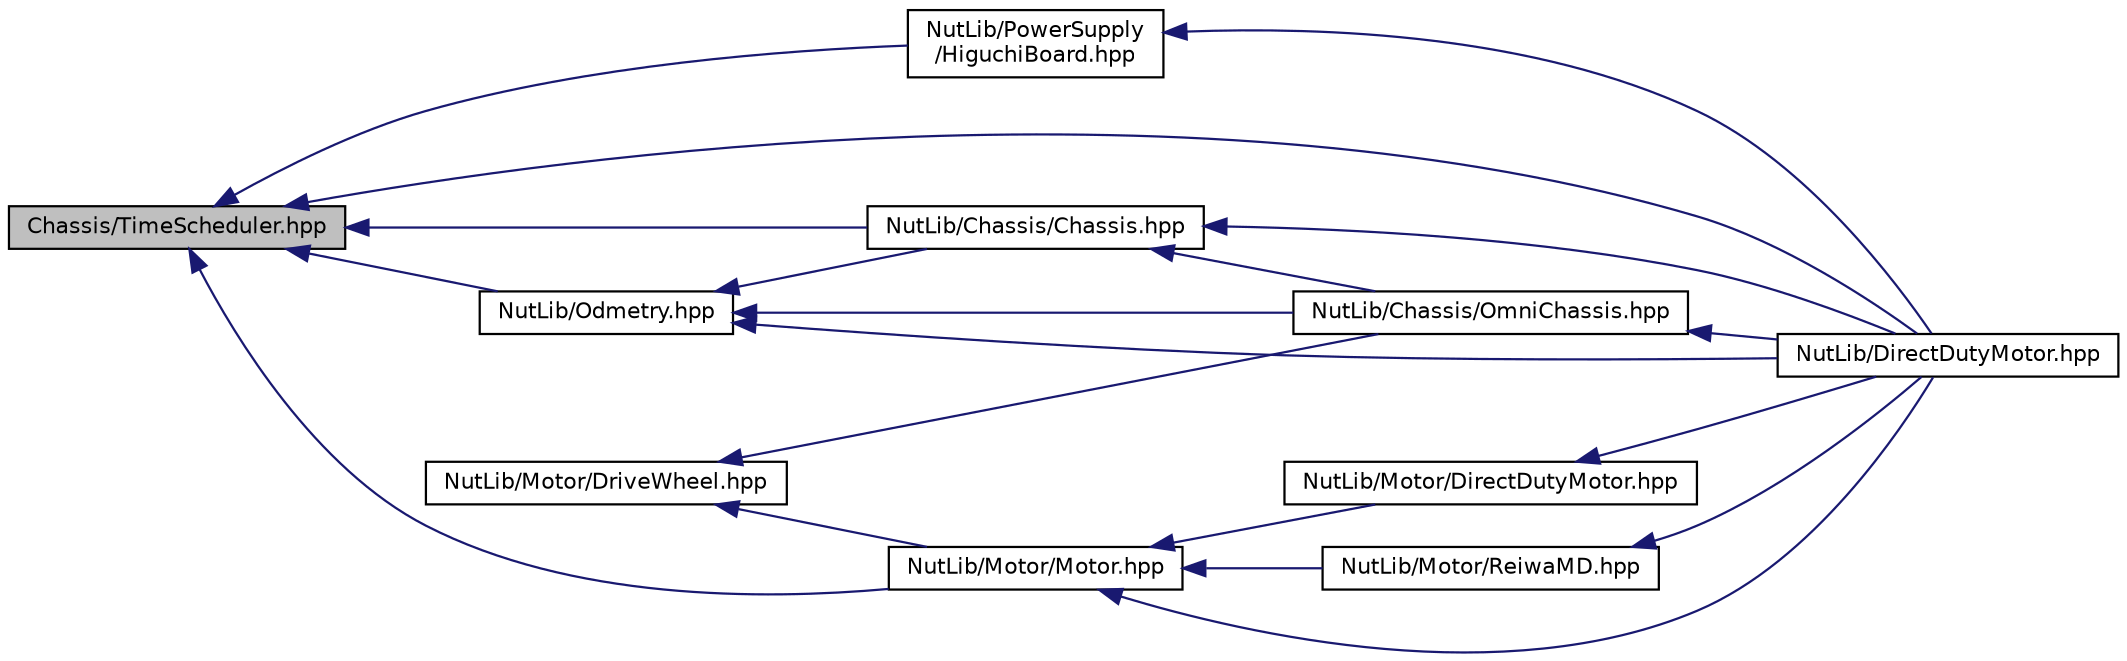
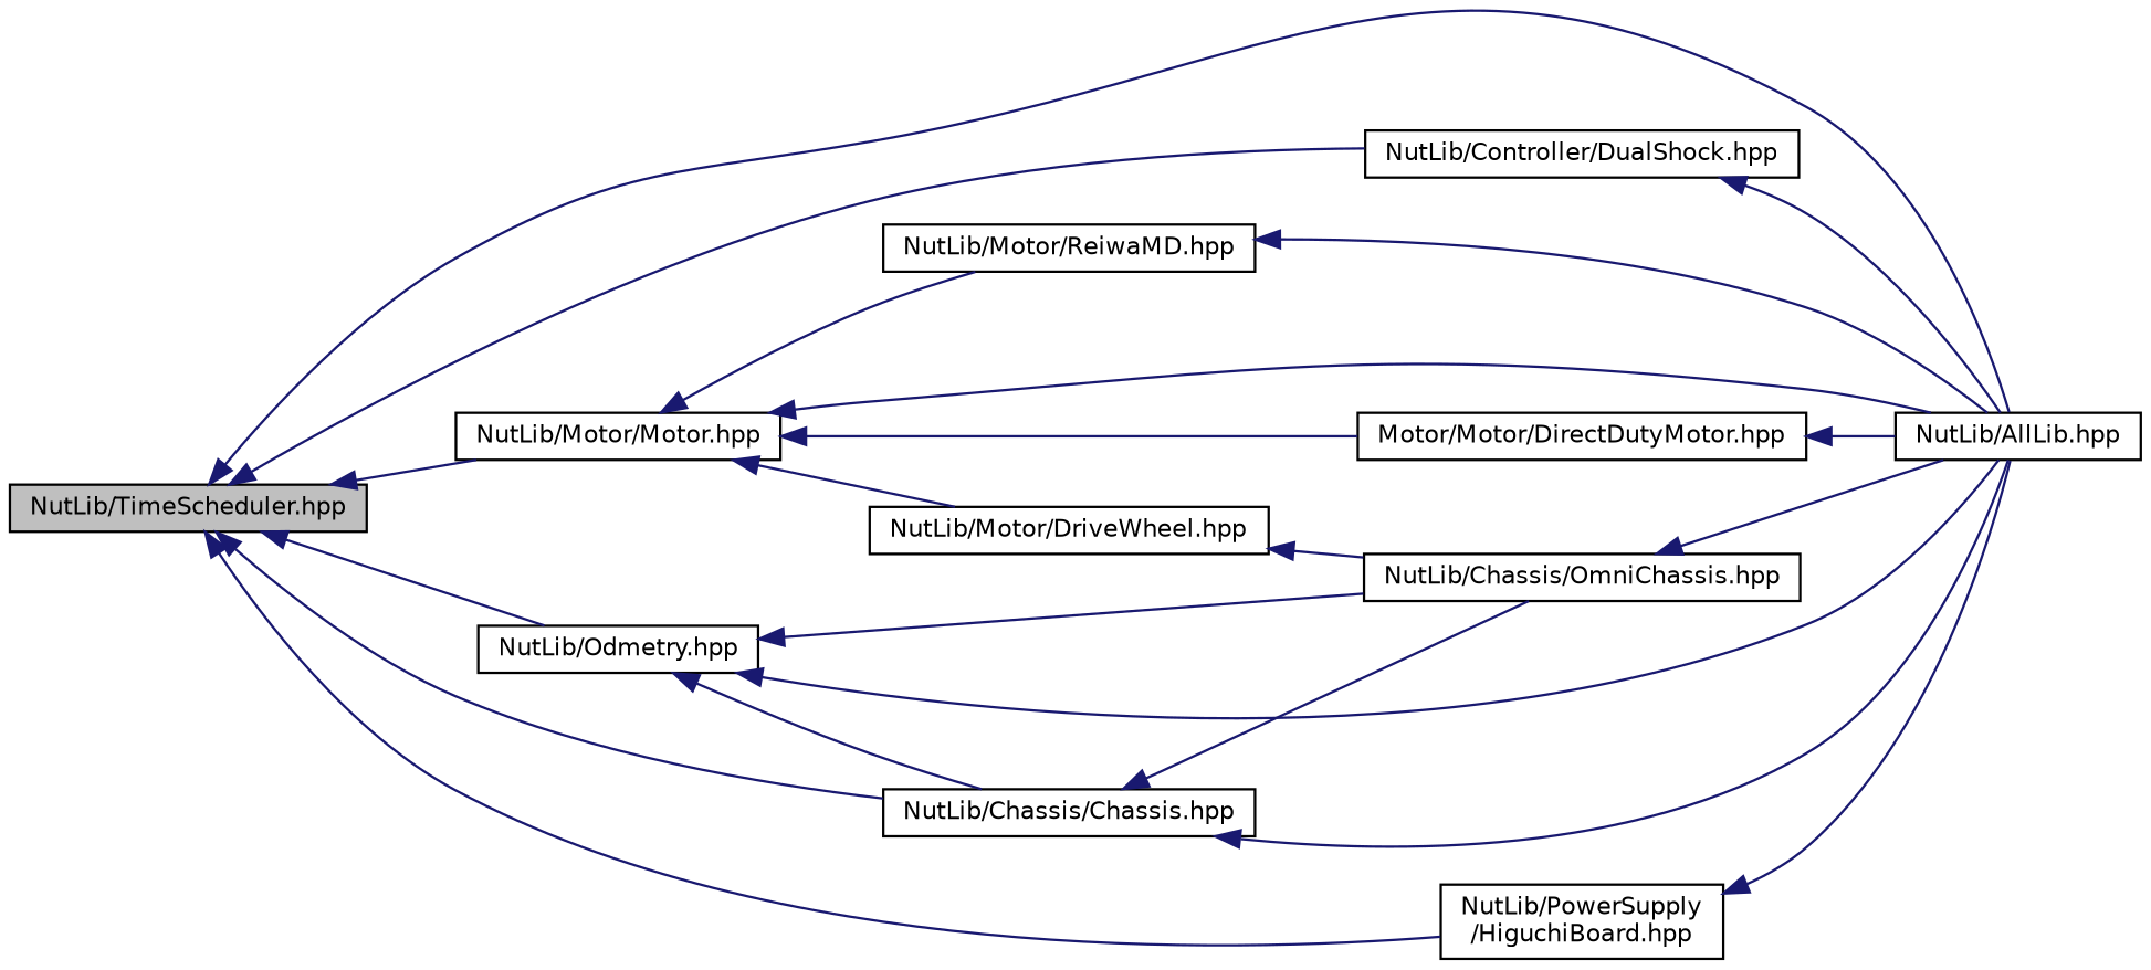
  digraph {
    rankdir=LR
    node [color=black fillcolor=white fontname=Helvetica fontsize=10 shape=record style=filled]
    edge [color=midnightblue dir=back fontname=Helvetica fontsize=10 labelfontname=Helvetica labelfontsize=10 style=solid]
-   n1 [fillcolor=grey75 fontcolor=black height=0.2 label="Chassis/TimeScheduler.hpp" width=0.4]
-   n2 [height=0.2 label="NutLib/DirectDutyMotor.hpp" width=0.4]
+   n1 [fillcolor=grey75 fontcolor=black height=0.2 label="NutLib/TimeScheduler.hpp" width=0.4]
+   n2 [height=0.2 label="NutLib/AllLib.hpp" width=0.4]
    n3 [height=0.2 label="NutLib/Chassis/Chassis.hpp" width=0.4]
+   n4 [height=0.2 label="NutLib/Controller/DualShock.hpp" width=0.4]
    n5 [height=0.2 label="NutLib/Motor/Motor.hpp" width=0.4]
    n6 [height=0.2 label="NutLib/Odmetry.hpp" width=0.4]
    n7 [height=0.2 label="NutLib/PowerSupply\l/HiguchiBoard.hpp" width=0.4]
    n8 [height=0.2 label="NutLib/Chassis/OmniChassis.hpp" width=0.4]
-   n9 [height=0.2 label="NutLib/Motor/DirectDutyMotor.hpp" width=0.4]
+   n9 [height=0.2 label="Motor/Motor/DirectDutyMotor.hpp" width=0.4]
    n10 [height=0.2 label="NutLib/Motor/DriveWheel.hpp" width=0.4]
    n11 [height=0.2 label="NutLib/Motor/ReiwaMD.hpp" width=0.4]
    n1 -> n2
    n1 -> n3
+   n1 -> n4
    n1 -> n5
    n1 -> n6
    n1 -> n7
    n3 -> n2
    n3 -> n8
+   n4 -> n2
    n5 -> n2
    n5 -> n9
-   n10 -> n5
+   n5 -> n10
    n5 -> n11
    n6 -> n2
    n6 -> n3
    n6 -> n8
    n7 -> n2
    n8 -> n2
    n9 -> n2
    n10 -> n8
    n11 -> n2
  }
